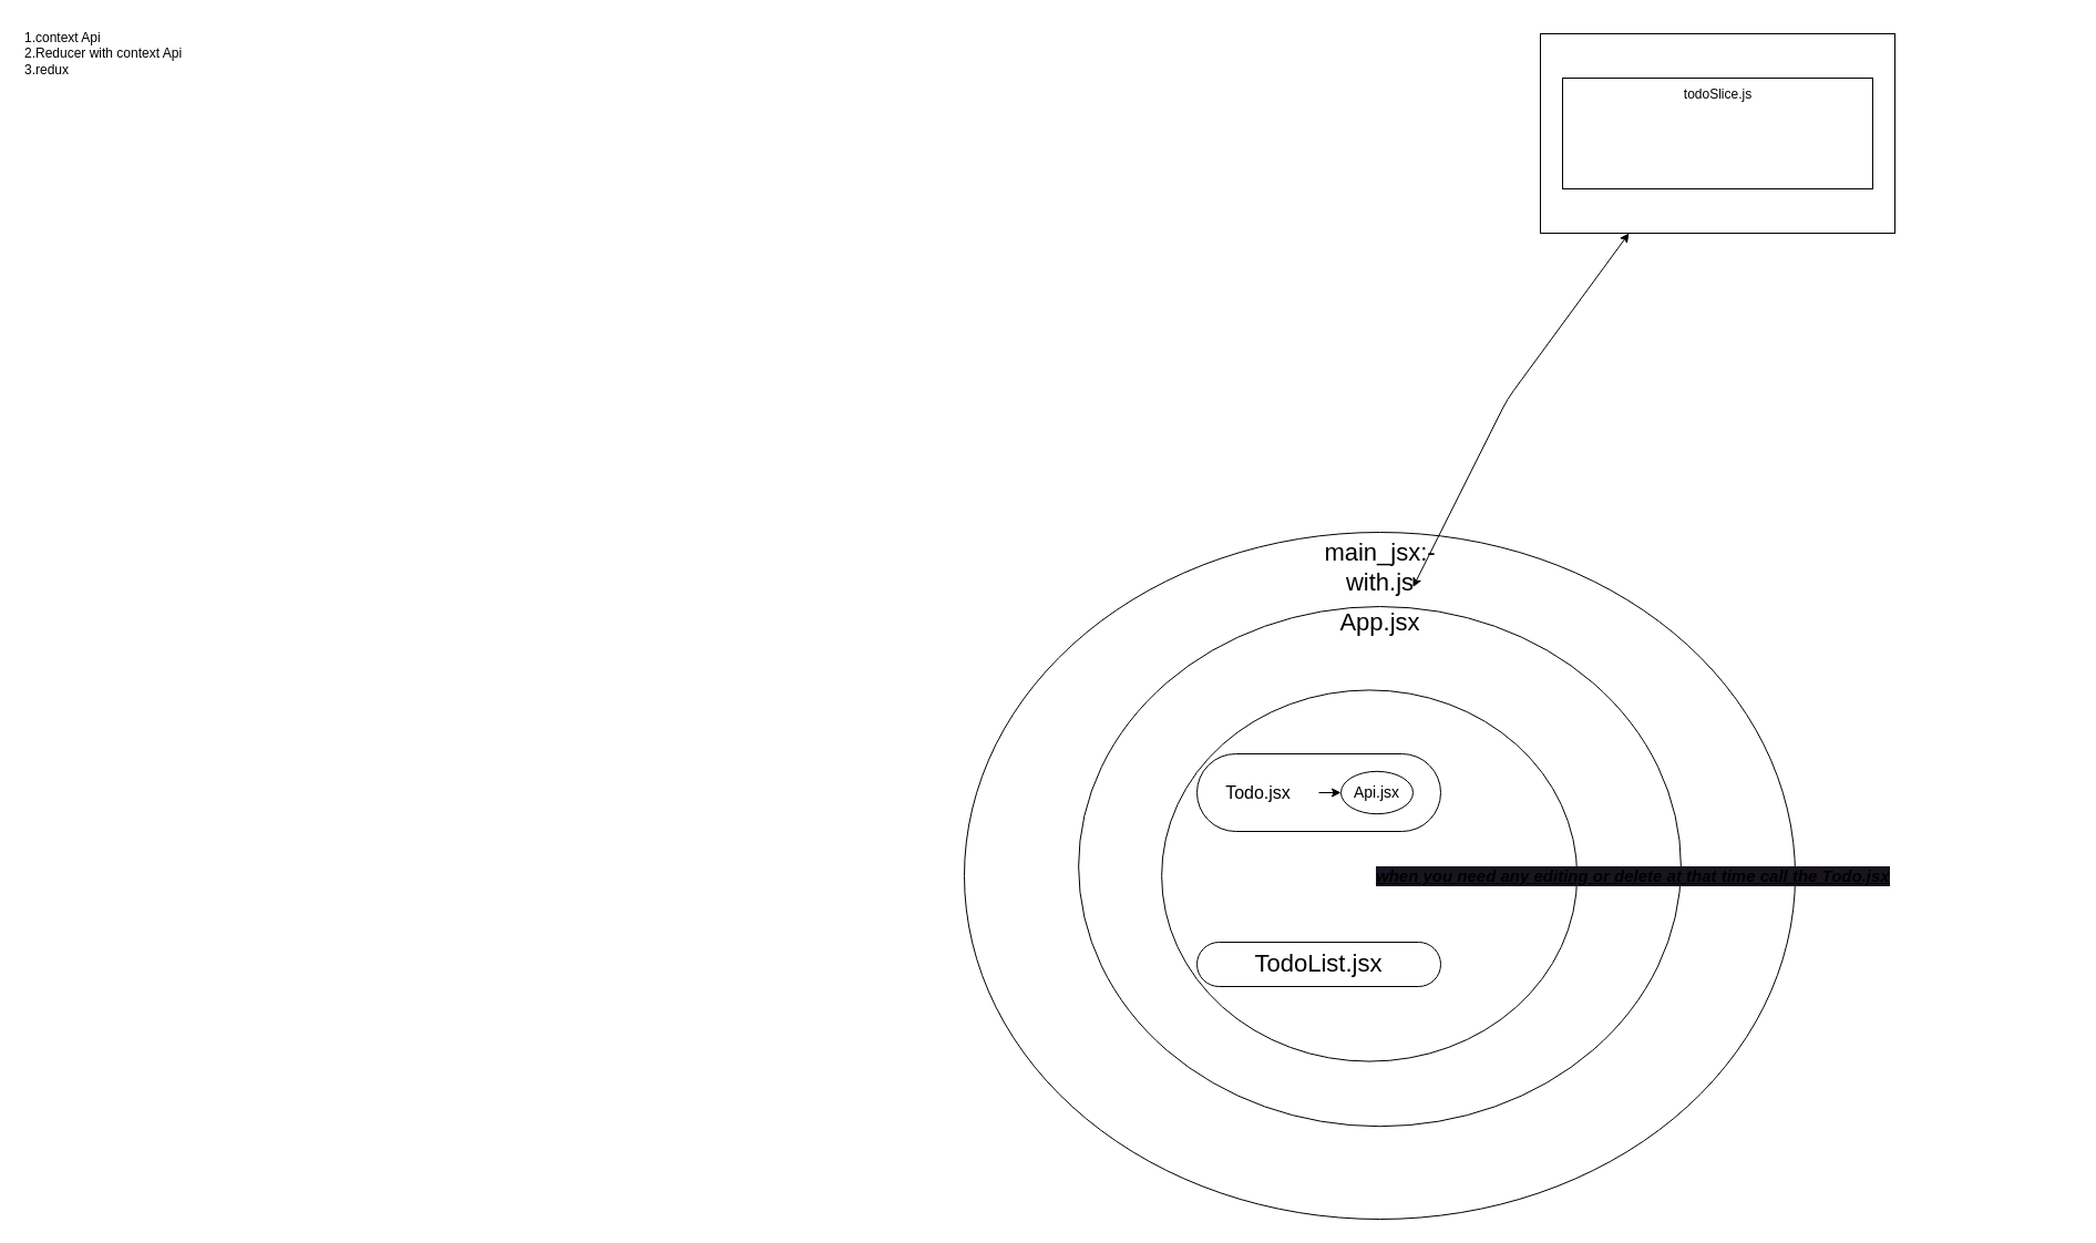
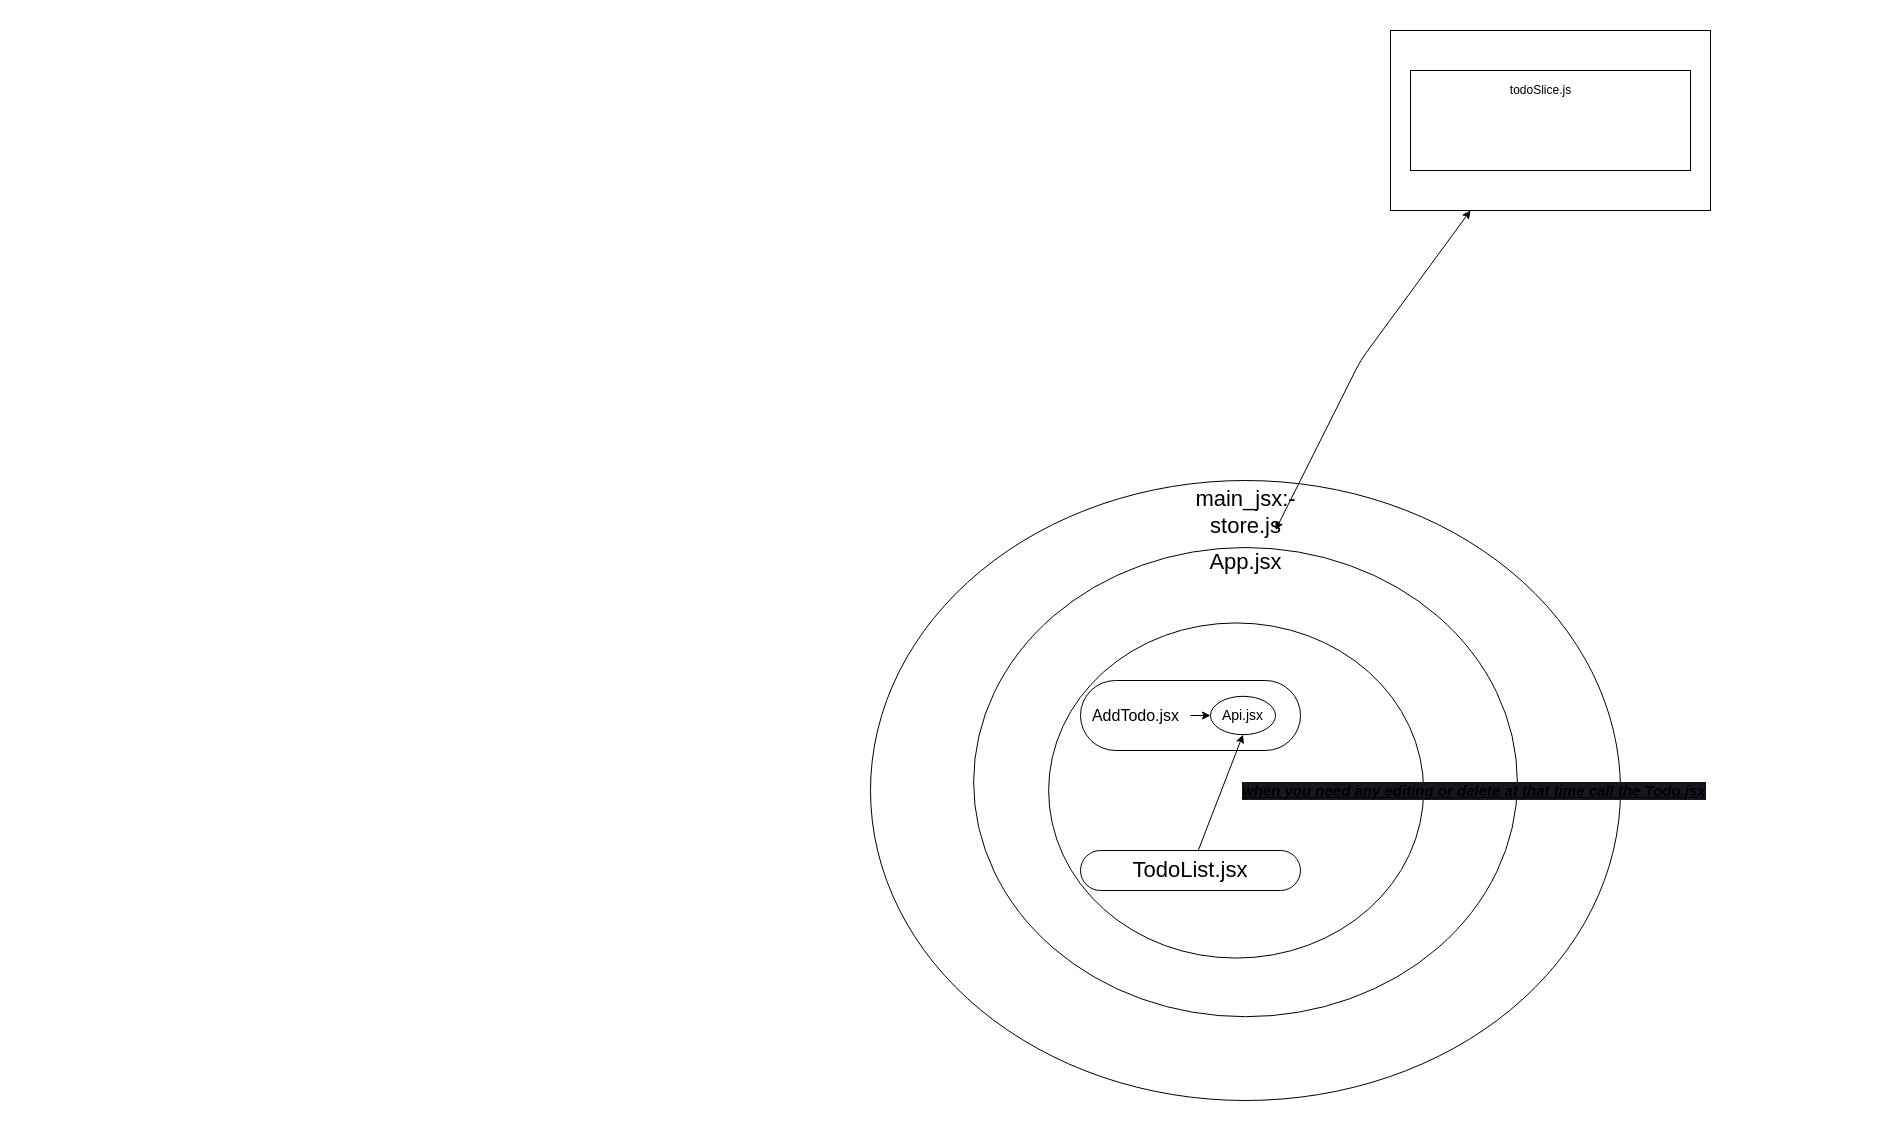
  <mxCell id="0" />
  <mxCell id="1" parent="0" />
- <mxCell id="2" value="1.context Api&lt;br&gt;2.Reducer with context Api&amp;nbsp;&lt;br&gt;3.redux&lt;table&gt;&lt;tbody&gt;&lt;tr&gt;&lt;td&gt;&lt;br&gt;&lt;/td&gt;&lt;td&gt;&lt;br&gt;&lt;/td&gt;&lt;/tr&gt;&lt;/tbody&gt;&lt;/table&gt;" style="text;html=1;strokeColor=none;fillColor=none;align=left;verticalAlign=top;whiteSpace=wrap;rounded=0;" parent="1" vertex="1"><mxGeometry x="20" y="20" width="190" height="60" as="geometry" /></mxCell>
  <mxCell id="3" value="" style="group" vertex="1" connectable="0" parent="1"><mxGeometry x="870" y="480" width="1000" height="620" as="geometry" /></mxCell>
  <mxCell id="4" value="rdux_toolkit" style="text;html=1;align=center;verticalAlign=middle;resizable=0;points=[];autosize=1;strokeColor=none;fillColor=none;" vertex="1" parent="3"><mxGeometry x="325" width="80" height="30" as="geometry" /></mxCell>
  <mxCell id="5" value="" style="group" vertex="1" connectable="0" parent="3"><mxGeometry width="1000" height="620" as="geometry" /></mxCell>
  <mxCell id="6" value="" style="ellipse;whiteSpace=wrap;html=1;" vertex="1" parent="5"><mxGeometry width="750" height="620" as="geometry" /></mxCell>
  <mxCell id="7" value="" style="ellipse;whiteSpace=wrap;html=1;" vertex="1" parent="5"><mxGeometry x="103.125" y="67.027" width="543.75" height="469.189" as="geometry" /></mxCell>
  <mxCell id="8" value="&lt;font style=&quot;font-size: 22px;&quot;&gt;App.jsx&lt;/font&gt;" style="text;html=1;align=center;verticalAlign=middle;resizable=0;points=[];autosize=1;strokeColor=none;fillColor=none;" vertex="1" parent="5"><mxGeometry x="325" y="62.027" width="100" height="40" as="geometry" /></mxCell>
  <mxCell id="9" value="" style="ellipse;whiteSpace=wrap;html=1;" vertex="1" parent="5"><mxGeometry x="178.125" y="142.432" width="375" height="335.135" as="geometry" /></mxCell>
- <mxCell id="10" value="main_jsx:-&lt;br style=&quot;font-size: 22px;&quot;&gt;with.js" style="text;html=1;align=center;verticalAlign=middle;resizable=0;points=[];autosize=1;strokeColor=none;fillColor=none;fontSize=22;" vertex="1" parent="5"><mxGeometry x="315" y="-2.97" width="120" height="70" as="geometry" /></mxCell>
+ <mxCell id="10" value="main_jsx:-&lt;br style=&quot;font-size: 22px;&quot;&gt;store.js" style="text;html=1;align=center;verticalAlign=middle;resizable=0;points=[];autosize=1;strokeColor=none;fillColor=none;fontSize=22;" vertex="1" parent="5"><mxGeometry x="315" y="-2.97" width="120" height="70" as="geometry" /></mxCell>
  <mxCell id="11" value="" style="edgeStyle=none;html=1;" edge="1" parent="5" source="7" target="10"><mxGeometry relative="1" as="geometry" /></mxCell>
  <mxCell id="12" value="" style="rounded=1;whiteSpace=wrap;html=1;fontSize=22;arcSize=50;align=left;" vertex="1" parent="5"><mxGeometry x="210" y="200" width="220" height="70" as="geometry" /></mxCell>
+ <mxCell id="13" style="edgeStyle=none;html=1;entryX=0.5;entryY=1;entryDx=0;entryDy=0;fontSize=16;" edge="1" parent="5" source="14" target="15"><mxGeometry relative="1" as="geometry" /></mxCell>
  <mxCell id="14" value="TodoList.jsx" style="rounded=1;whiteSpace=wrap;html=1;fontSize=22;arcSize=50;" vertex="1" parent="5"><mxGeometry x="210" y="370" width="220" height="40" as="geometry" /></mxCell>
  <mxCell id="15" value="&lt;font style=&quot;font-size: 14px;&quot;&gt;Api.jsx&lt;/font&gt;" style="ellipse;whiteSpace=wrap;html=1;fontSize=12;" vertex="1" parent="5"><mxGeometry x="340" y="215.81" width="65" height="38.38" as="geometry" /></mxCell>
  <mxCell id="16" style="edgeStyle=none;html=1;entryX=0;entryY=0.5;entryDx=0;entryDy=0;fontSize=16;" edge="1" parent="5" source="17" target="15"><mxGeometry relative="1" as="geometry" /></mxCell>
- <mxCell id="17" value="&lt;font style=&quot;font-size: 16px;&quot;&gt;Todo.jsx&lt;/font&gt;" style="text;html=1;align=center;verticalAlign=middle;resizable=0;points=[];autosize=1;strokeColor=none;fillColor=none;fontSize=16;" vertex="1" parent="5"><mxGeometry x="210" y="220" width="110" height="30" as="geometry" /></mxCell>
+ <mxCell id="17" value="&lt;font style=&quot;font-size: 16px;&quot;&gt;AddTodo.jsx&lt;/font&gt;" style="text;html=1;align=center;verticalAlign=middle;resizable=0;points=[];autosize=1;strokeColor=none;fillColor=none;fontSize=16;" vertex="1" parent="5"><mxGeometry x="210" y="220" width="110" height="30" as="geometry" /></mxCell>
  <mxCell id="18" value="&lt;span style=&quot;font-size: 15px;&quot;&gt;when you need any editing or delete at that time call the Todo.jsx&lt;/span&gt;" style="text;html=1;align=left;verticalAlign=top;resizable=0;points=[];autosize=1;strokeColor=none;fillColor=none;fontSize=15;fontStyle=7;labelBackgroundColor=#18151e;labelBorderColor=none;horizontal=1;rounded=1;arcSize=50;glass=1;" vertex="1" parent="5"><mxGeometry x="370" y="295" width="490" height="30" as="geometry" /></mxCell>
  <mxCell id="19" value="" style="endArrow=classic;startArrow=classic;html=1;entryX=0.25;entryY=1;entryDx=0;entryDy=0;exitX=0.75;exitY=0.75;exitDx=0;exitDy=0;exitPerimeter=0;" edge="1" parent="1" source="10" target="21"><mxGeometry width="50" height="50" relative="1" as="geometry"><mxPoint x="1280" y="100" as="sourcePoint" /><mxPoint x="1140" y="170" as="targetPoint" /><Array as="points"><mxPoint x="1360" y="360" /></Array></mxGeometry></mxCell>
  <mxCell id="20" value="" style="group" vertex="1" connectable="0" parent="1"><mxGeometry x="1390" width="320" height="180" as="geometry" y="30" /></mxCell>
  <mxCell id="21" value="" style="rounded=0;whiteSpace=wrap;html=1;" vertex="1" parent="20"><mxGeometry width="320" height="180" as="geometry" /></mxCell>
  <mxCell id="22" value="" style="rounded=0;whiteSpace=wrap;html=1;" vertex="1" parent="20"><mxGeometry x="20" y="40" width="280" height="100" as="geometry" /></mxCell>
- <mxCell id="23" value="todoSlice.js" style="text;html=1;align=center;verticalAlign=middle;resizable=0;points=[];autosize=1;strokeColor=none;fillColor=none;" vertex="1" parent="20"><mxGeometry x="120" y="40" width="80" height="30" as="geometry" /></mxCell>
+ <mxCell id="23" value="todoSlice.js" style="text;html=1;align=center;verticalAlign=middle;resizable=0;points=[];autosize=1;strokeColor=none;fillColor=none;" vertex="1" parent="20"><mxGeometry x="110" y="45" width="80" height="30" as="geometry" /></mxCell>
